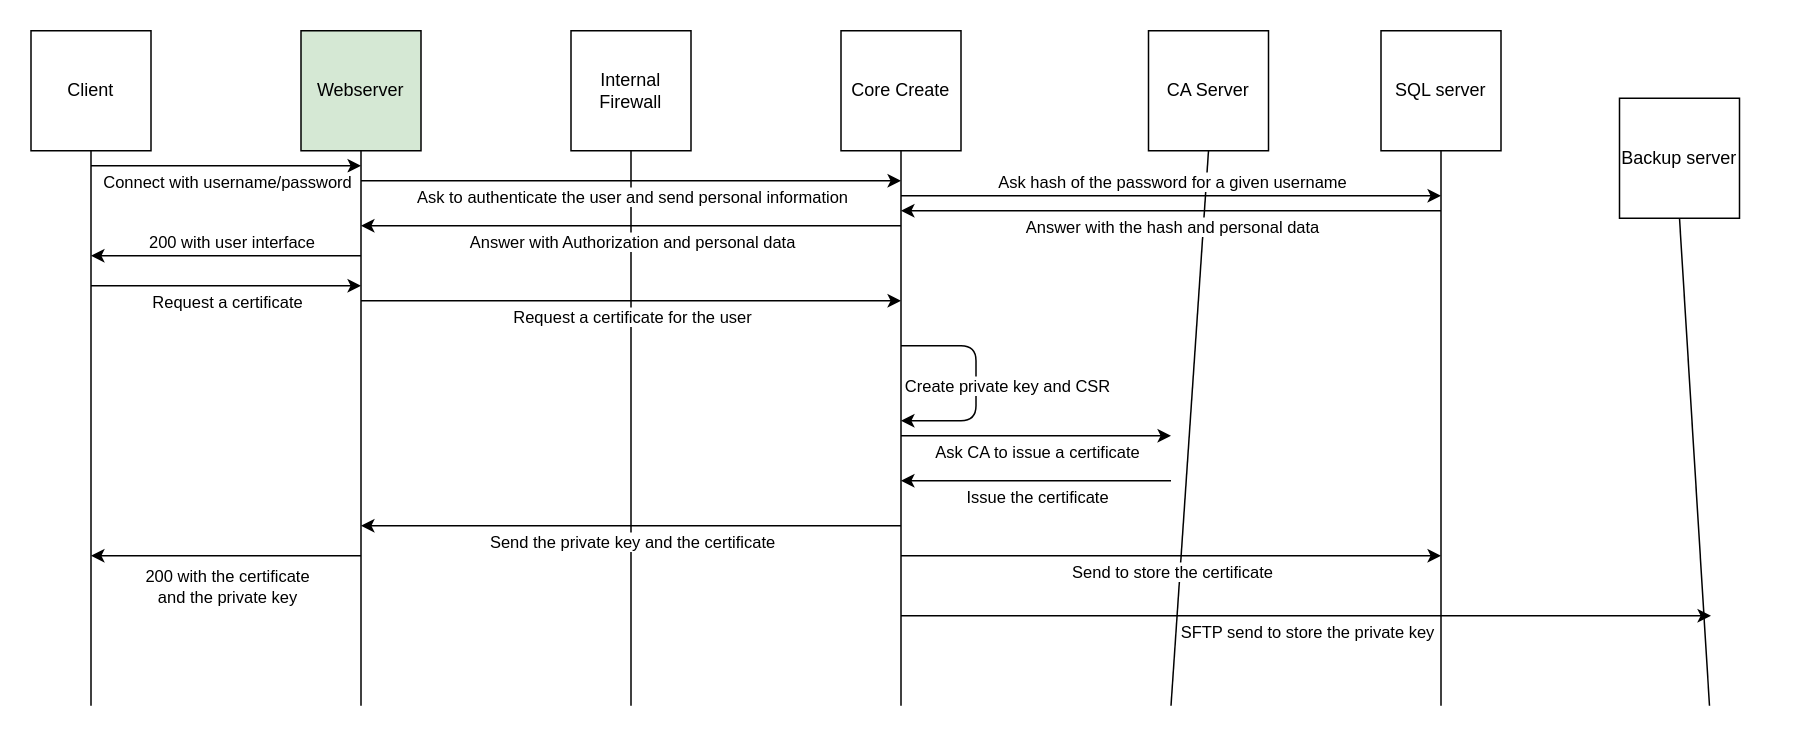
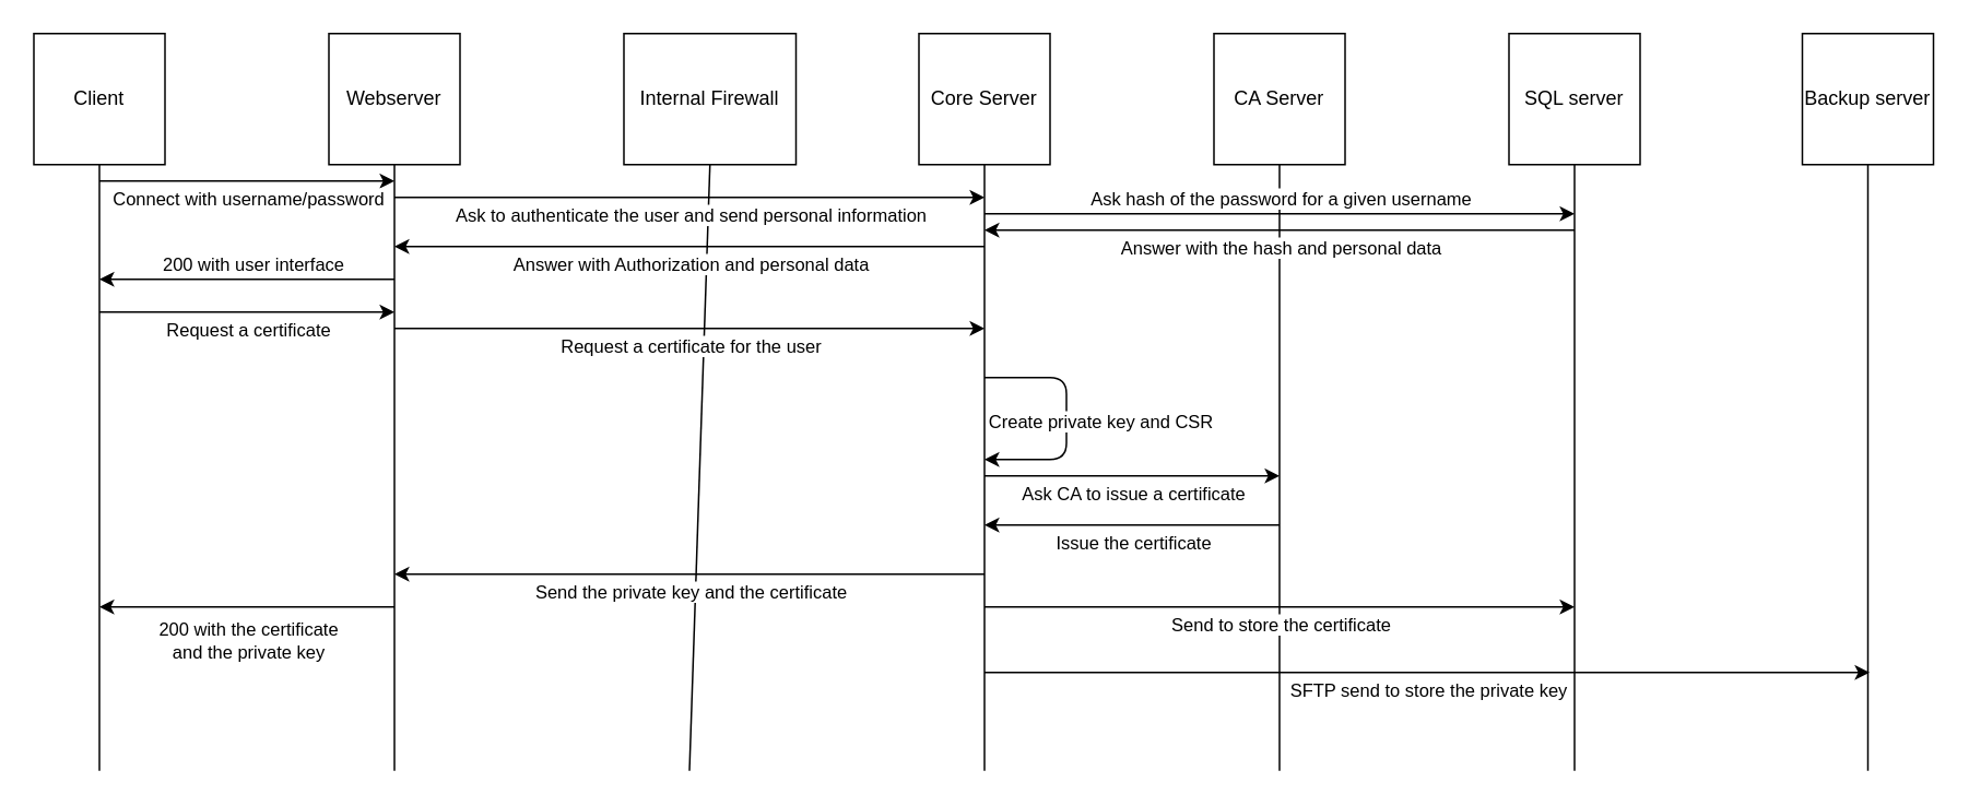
  <mxCell id="0" />
  <mxCell id="1" parent="0" />
  <mxCell id="2" value="Client" style="whiteSpace=wrap;html=1;aspect=fixed;" parent="1" vertex="1"><mxGeometry x="20" y="20" width="80" height="80" as="geometry" /></mxCell>
- <mxCell id="3" value="Webserver" style="whiteSpace=wrap;html=1;aspect=fixed;fillColor=#d5e8d4;" parent="1" vertex="1"><mxGeometry x="200" y="20" width="80" height="80" as="geometry" /></mxCell>
- <mxCell id="4" value="Internal Firewall" style="whiteSpace=wrap;html=1;aspect=fixed;" parent="1" vertex="1"><mxGeometry x="380" y="20" width="80" height="80" as="geometry" /></mxCell>
- <mxCell id="5" value="Core Create" style="whiteSpace=wrap;html=1;aspect=fixed;" parent="1" vertex="1"><mxGeometry x="560" y="20" width="80" height="80" as="geometry" /></mxCell>
- <mxCell id="6" value="CA Server" style="whiteSpace=wrap;html=1;aspect=fixed;" parent="1" vertex="1"><mxGeometry x="765" y="20" width="80" height="80" as="geometry" /></mxCell>
- <mxCell id="7" value="Backup server" style="whiteSpace=wrap;html=1;aspect=fixed;" parent="1" vertex="1"><mxGeometry x="1079" y="65" width="80" height="80" as="geometry" /></mxCell>
+ <mxCell id="3" value="Webserver" style="whiteSpace=wrap;html=1;aspect=fixed;" parent="1" vertex="1"><mxGeometry x="200" y="20" width="80" height="80" as="geometry" /></mxCell>
+ <mxCell id="4" value="Internal Firewall" style="whiteSpace=wrap;html=1;aspect=fixed;" parent="1" vertex="1"><mxGeometry x="380" y="20" width="105" height="80" as="geometry" /></mxCell>
+ <mxCell id="5" value="Core Server" style="whiteSpace=wrap;html=1;aspect=fixed;" parent="1" vertex="1"><mxGeometry x="560" y="20" width="80" height="80" as="geometry" /></mxCell>
+ <mxCell id="6" value="CA Server" style="whiteSpace=wrap;html=1;aspect=fixed;" parent="1" vertex="1"><mxGeometry x="740" y="20" width="80" height="80" as="geometry" /></mxCell>
+ <mxCell id="7" value="Backup server" style="whiteSpace=wrap;html=1;aspect=fixed;" parent="1" vertex="1"><mxGeometry x="1099" y="20" width="80" height="80" as="geometry" /></mxCell>
  <mxCell id="8" value="SQL server" style="whiteSpace=wrap;html=1;aspect=fixed;" parent="1" vertex="1"><mxGeometry x="920" y="20" width="80" height="80" as="geometry" /></mxCell>
  <mxCell id="9" value="" style="endArrow=none;html=1;entryX=0.5;entryY=1;entryDx=0;entryDy=0;" parent="1" target="2" edge="1"><mxGeometry width="50" height="50" relative="1" as="geometry"><mxPoint x="60" y="470" as="sourcePoint" /><mxPoint x="440" y="300" as="targetPoint" /></mxGeometry></mxCell>
  <mxCell id="10" value="" style="endArrow=none;html=1;entryX=0.5;entryY=1;entryDx=0;entryDy=0;" parent="1" target="3" edge="1"><mxGeometry width="50" height="50" relative="1" as="geometry"><mxPoint x="240" y="470" as="sourcePoint" /><mxPoint x="430" y="390" as="targetPoint" /></mxGeometry></mxCell>
  <mxCell id="11" value="" style="endArrow=none;html=1;entryX=0.5;entryY=1;entryDx=0;entryDy=0;" parent="1" target="4" edge="1"><mxGeometry width="50" height="50" relative="1" as="geometry"><mxPoint x="420" y="470" as="sourcePoint" /><mxPoint x="430" y="390" as="targetPoint" /></mxGeometry></mxCell>
  <mxCell id="12" value="" style="endArrow=none;html=1;entryX=0.5;entryY=1;entryDx=0;entryDy=0;" parent="1" target="6" edge="1"><mxGeometry width="50" height="50" relative="1" as="geometry"><mxPoint x="780" y="470" as="sourcePoint" /><mxPoint x="779" y="110" as="targetPoint" /></mxGeometry></mxCell>
  <mxCell id="13" value="" style="endArrow=none;html=1;entryX=0.5;entryY=1;entryDx=0;entryDy=0;" parent="1" target="5" edge="1"><mxGeometry width="50" height="50" relative="1" as="geometry"><mxPoint x="600" y="470" as="sourcePoint" /><mxPoint x="599" y="90" as="targetPoint" /></mxGeometry></mxCell>
  <mxCell id="14" value="" style="endArrow=none;html=1;entryX=0.5;entryY=1;entryDx=0;entryDy=0;" parent="1" target="7" edge="1"><mxGeometry width="50" height="50" relative="1" as="geometry"><mxPoint x="1139" y="470" as="sourcePoint" /><mxPoint x="1138" y="110" as="targetPoint" /></mxGeometry></mxCell>
  <mxCell id="15" value="" style="endArrow=none;html=1;entryX=0.5;entryY=1;entryDx=0;entryDy=0;" parent="1" target="8" edge="1"><mxGeometry width="50" height="50" relative="1" as="geometry"><mxPoint x="960" y="470" as="sourcePoint" /><mxPoint x="959" y="120" as="targetPoint" /></mxGeometry></mxCell>
  <mxCell id="16" value="" style="endArrow=classic;html=1;" parent="1" edge="1"><mxGeometry width="50" height="50" relative="1" as="geometry"><mxPoint x="60" y="110" as="sourcePoint" /><mxPoint x="240" y="110" as="targetPoint" /></mxGeometry></mxCell>
  <mxCell id="17" value="Connect with username/password" style="edgeLabel;html=1;align=center;verticalAlign=middle;resizable=0;points=[];" parent="16" vertex="1" connectable="0"><mxGeometry x="0.156" y="-1" relative="1" as="geometry"><mxPoint x="-14" y="9" as="offset" /></mxGeometry></mxCell>
  <mxCell id="18" value="" style="endArrow=classic;html=1;" parent="1" edge="1"><mxGeometry width="50" height="50" relative="1" as="geometry"><mxPoint x="240" y="120" as="sourcePoint" /><mxPoint x="600" y="120" as="targetPoint" /></mxGeometry></mxCell>
  <mxCell id="19" value="Ask to authenticate the user and send personal information" style="edgeLabel;html=1;align=center;verticalAlign=middle;resizable=0;points=[];" parent="18" vertex="1" connectable="0"><mxGeometry x="0.217" y="-1" relative="1" as="geometry"><mxPoint x="-39" y="9" as="offset" /></mxGeometry></mxCell>
  <mxCell id="20" value="" style="endArrow=classic;html=1;" parent="1" edge="1"><mxGeometry width="50" height="50" relative="1" as="geometry"><mxPoint x="600" y="130" as="sourcePoint" /><mxPoint x="960" y="130" as="targetPoint" /></mxGeometry></mxCell>
  <mxCell id="21" value="Ask hash of the password for a given username" style="edgeLabel;html=1;align=center;verticalAlign=middle;resizable=0;points=[];" parent="20" vertex="1" connectable="0"><mxGeometry x="0.222" y="-1" relative="1" as="geometry"><mxPoint x="-40" y="-11" as="offset" /></mxGeometry></mxCell>
  <mxCell id="22" value="" style="endArrow=classic;html=1;" parent="1" edge="1"><mxGeometry width="50" height="50" relative="1" as="geometry"><mxPoint x="960" y="140" as="sourcePoint" /><mxPoint x="600" y="140" as="targetPoint" /></mxGeometry></mxCell>
  <mxCell id="23" value="Answer with the hash and personal data" style="edgeLabel;html=1;align=center;verticalAlign=middle;resizable=0;points=[];" parent="22" vertex="1" connectable="0"><mxGeometry x="-0.111" y="2" relative="1" as="geometry"><mxPoint x="-20" y="8" as="offset" /></mxGeometry></mxCell>
  <mxCell id="24" value="" style="endArrow=classic;html=1;" parent="1" edge="1"><mxGeometry width="50" height="50" relative="1" as="geometry"><mxPoint x="600" y="150" as="sourcePoint" /><mxPoint x="240" y="150" as="targetPoint" /></mxGeometry></mxCell>
  <mxCell id="25" value="Answer with Authorization and personal data" style="edgeLabel;html=1;align=center;verticalAlign=middle;resizable=0;points=[];" parent="24" vertex="1" connectable="0"><mxGeometry x="-0.211" y="2" relative="1" as="geometry"><mxPoint x="-38" y="8" as="offset" /></mxGeometry></mxCell>
  <mxCell id="26" value="" style="endArrow=classic;html=1;" parent="1" edge="1"><mxGeometry width="50" height="50" relative="1" as="geometry"><mxPoint x="240" y="170" as="sourcePoint" /><mxPoint x="60" y="170" as="targetPoint" /></mxGeometry></mxCell>
  <mxCell id="27" value="200 with user interface" style="edgeLabel;html=1;align=center;verticalAlign=middle;resizable=0;points=[];" parent="26" vertex="1" connectable="0"><mxGeometry x="-0.033" y="3" relative="1" as="geometry"><mxPoint y="-13" as="offset" /></mxGeometry></mxCell>
  <mxCell id="28" value="" style="endArrow=classic;html=1;" parent="1" edge="1"><mxGeometry width="50" height="50" relative="1" as="geometry"><mxPoint x="60" y="190" as="sourcePoint" /><mxPoint x="240" y="190" as="targetPoint" /></mxGeometry></mxCell>
  <mxCell id="29" value="Request a certificate" style="edgeLabel;html=1;align=center;verticalAlign=middle;resizable=0;points=[];" parent="28" vertex="1" connectable="0"><mxGeometry x="0.133" y="-2" relative="1" as="geometry"><mxPoint x="-12" y="8" as="offset" /></mxGeometry></mxCell>
  <mxCell id="30" value="" style="endArrow=classic;html=1;" parent="1" edge="1"><mxGeometry width="50" height="50" relative="1" as="geometry"><mxPoint x="240" y="200" as="sourcePoint" /><mxPoint x="600" y="200" as="targetPoint" /></mxGeometry></mxCell>
  <mxCell id="31" value="Request a certificate for the user" style="edgeLabel;html=1;align=center;verticalAlign=middle;resizable=0;points=[];" parent="30" vertex="1" connectable="0"><mxGeometry x="0.478" y="-4" relative="1" as="geometry"><mxPoint x="-86" y="6" as="offset" /></mxGeometry></mxCell>
  <mxCell id="32" value="" style="endArrow=classic;html=1;" parent="1" edge="1"><mxGeometry width="50" height="50" relative="1" as="geometry"><mxPoint x="600" y="230" as="sourcePoint" /><mxPoint x="600" y="280" as="targetPoint" /><Array as="points"><mxPoint x="650" y="230" /><mxPoint x="650" y="280" /></Array></mxGeometry></mxCell>
  <mxCell id="33" value="Create private key and CSR" style="edgeLabel;html=1;align=center;verticalAlign=middle;resizable=0;points=[];" parent="32" vertex="1" connectable="0"><mxGeometry x="0.013" y="3" relative="1" as="geometry"><mxPoint x="17" as="offset" /></mxGeometry></mxCell>
  <mxCell id="34" value="" style="endArrow=classic;html=1;" parent="1" edge="1"><mxGeometry width="50" height="50" relative="1" as="geometry"><mxPoint x="600" y="290" as="sourcePoint" /><mxPoint x="780" y="290" as="targetPoint" /></mxGeometry></mxCell>
  <mxCell id="35" value="Ask CA to issue a certificate" style="edgeLabel;html=1;align=center;verticalAlign=middle;resizable=0;points=[];" parent="34" vertex="1" connectable="0"><mxGeometry x="0.271" y="-1" relative="1" as="geometry"><mxPoint x="-24" y="9" as="offset" /></mxGeometry></mxCell>
  <mxCell id="36" value="" style="endArrow=classic;html=1;" parent="1" edge="1"><mxGeometry width="50" height="50" relative="1" as="geometry"><mxPoint x="780" y="320" as="sourcePoint" /><mxPoint x="600" y="320" as="targetPoint" /></mxGeometry></mxCell>
  <mxCell id="37" value="Issue the certificate" style="edgeLabel;html=1;align=center;verticalAlign=middle;resizable=0;points=[];" parent="36" vertex="1" connectable="0"><mxGeometry x="-0.322" y="3" relative="1" as="geometry"><mxPoint x="-29" y="7" as="offset" /></mxGeometry></mxCell>
  <mxCell id="38" value="" style="endArrow=classic;html=1;" parent="1" edge="1"><mxGeometry width="50" height="50" relative="1" as="geometry"><mxPoint x="600" y="350" as="sourcePoint" /><mxPoint x="240" y="350" as="targetPoint" /></mxGeometry></mxCell>
  <mxCell id="39" value="Send the private key and the certificate" style="edgeLabel;html=1;align=center;verticalAlign=middle;resizable=0;points=[];" parent="38" vertex="1" connectable="0"><mxGeometry x="0.106" y="2" relative="1" as="geometry"><mxPoint x="19" y="8" as="offset" /></mxGeometry></mxCell>
  <mxCell id="40" value="" style="endArrow=classic;html=1;" parent="1" edge="1"><mxGeometry width="50" height="50" relative="1" as="geometry"><mxPoint x="240" y="370" as="sourcePoint" /><mxPoint x="60" y="370" as="targetPoint" /></mxGeometry></mxCell>
  <mxCell id="41" value="&lt;div&gt;200 with the certificate &lt;br&gt;&lt;/div&gt;&lt;div&gt;and the private key&lt;/div&gt;" style="edgeLabel;html=1;align=center;verticalAlign=middle;resizable=0;points=[];" parent="40" vertex="1" connectable="0"><mxGeometry x="0.167" y="2" relative="1" as="geometry"><mxPoint x="15" y="18" as="offset" /></mxGeometry></mxCell>
  <mxCell id="42" value="" style="endArrow=classic;html=1;" parent="1" edge="1"><mxGeometry width="50" height="50" relative="1" as="geometry"><mxPoint x="600" y="370" as="sourcePoint" /><mxPoint x="960" y="370" as="targetPoint" /></mxGeometry></mxCell>
  <mxCell id="43" value="Send to store the certificate" style="edgeLabel;html=1;align=center;verticalAlign=middle;resizable=0;points=[];" parent="42" vertex="1" connectable="0"><mxGeometry x="0.239" y="-3" relative="1" as="geometry"><mxPoint x="-43" y="7" as="offset" /></mxGeometry></mxCell>
  <mxCell id="44" value="" style="endArrow=classic;html=1;" parent="1" edge="1"><mxGeometry width="50" height="50" relative="1" as="geometry"><mxPoint x="600" y="410" as="sourcePoint" /><mxPoint x="1140" y="410" as="targetPoint" /></mxGeometry></mxCell>
  <mxCell id="45" value="SFTP send to store the private key" style="edgeLabel;html=1;align=center;verticalAlign=middle;resizable=0;points=[];" parent="44" vertex="1" connectable="0"><mxGeometry x="-0.148" y="-2" relative="1" as="geometry"><mxPoint x="40" y="8" as="offset" /></mxGeometry></mxCell>
